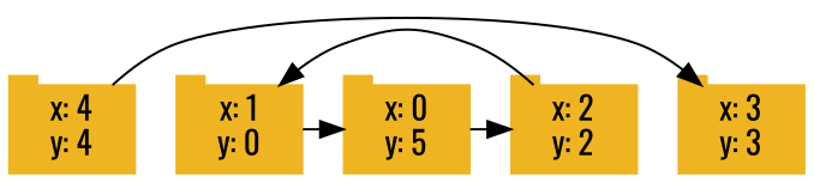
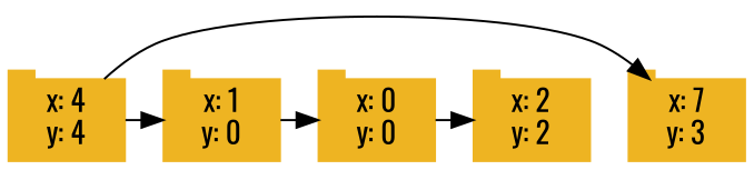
  digraph {
    fontname=Oswald
    node [color=goldenrod2 fontname=Oswald shape=tab style=filled]
    edge [fontname=Oswald]
    n1 [label="x: 4\ny: 4"]
-   n2 [label="x: 3\ny: 3"]
+   n2 [label="x: 7\ny: 3"]
    n3 [label="x: 2\ny: 2"]
    n4 [label="x: 1\ny: 0"]
-   n5 [label="x: 0\ny: 5"]
+   n5 [label="x: 0\ny: 0"]
    subgraph sub_1 {
      rank=same
      n1
      n2
      n3
      n4
      n5
    }
    n1 -> n2
-   n3 -> n4
+   n1 -> n4
    n4 -> n5
    n5 -> n3
  }
